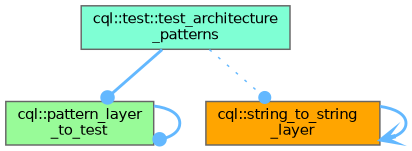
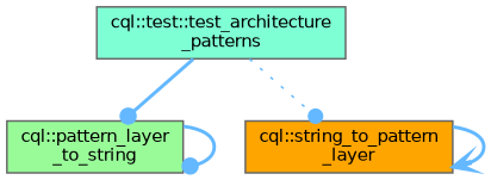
  digraph {
    rankdir=TB
    node [color=grey40 fontname=Helvetica fontsize=10 shape=box style=filled]
    edge [arrowhead=dot color=steelblue1 fontname=Helvetica fontsize=10 labelfontname=Helvetica labelfontsize=10 style=bold]
    n1 [color=gray40 fillcolor=aquamarine fontcolor=black height=0.2 label="cql::test::test_architecture\l_patterns" width=0.4]
-   n2 [fillcolor=palegreen height=0.2 label="cql::pattern_layer\l_to_test" width=0.4]
-   n3 [fillcolor=orange height=0.2 label="cql::string_to_string\l_layer" width=0.4]
+   n2 [fillcolor=palegreen height=0.2 label="cql::pattern_layer\l_to_string" width=0.4]
+   n3 [fillcolor=orange height=0.2 label="cql::string_to_pattern\l_layer" width=0.4]
    n1 -> n2
    n1 -> n3 [style=dotted]
    n2 -> n2
    n3 -> n3 [arrowhead=vee]
  }
